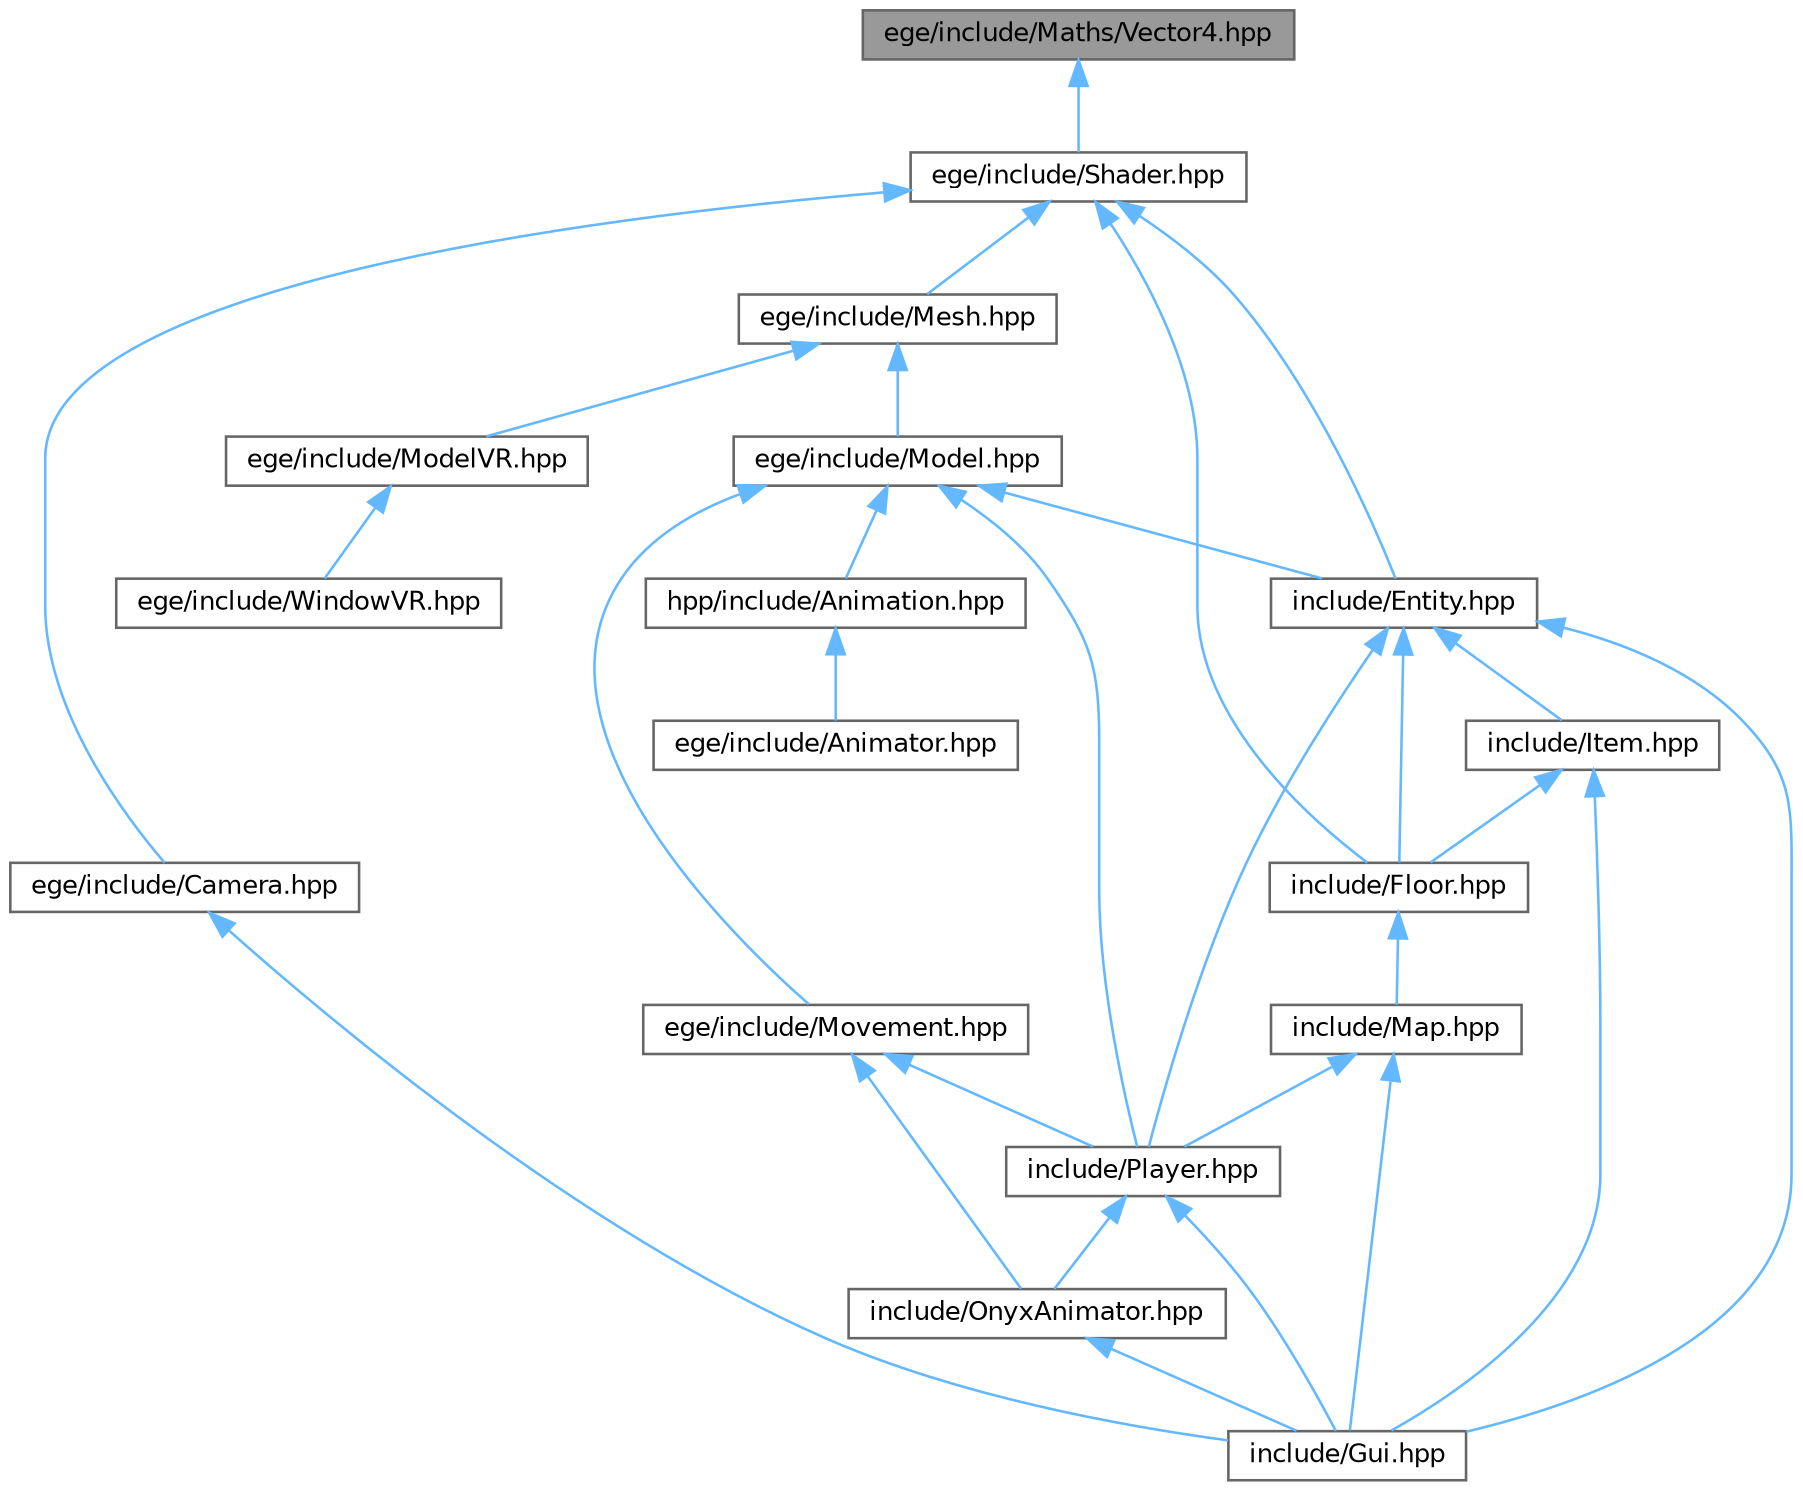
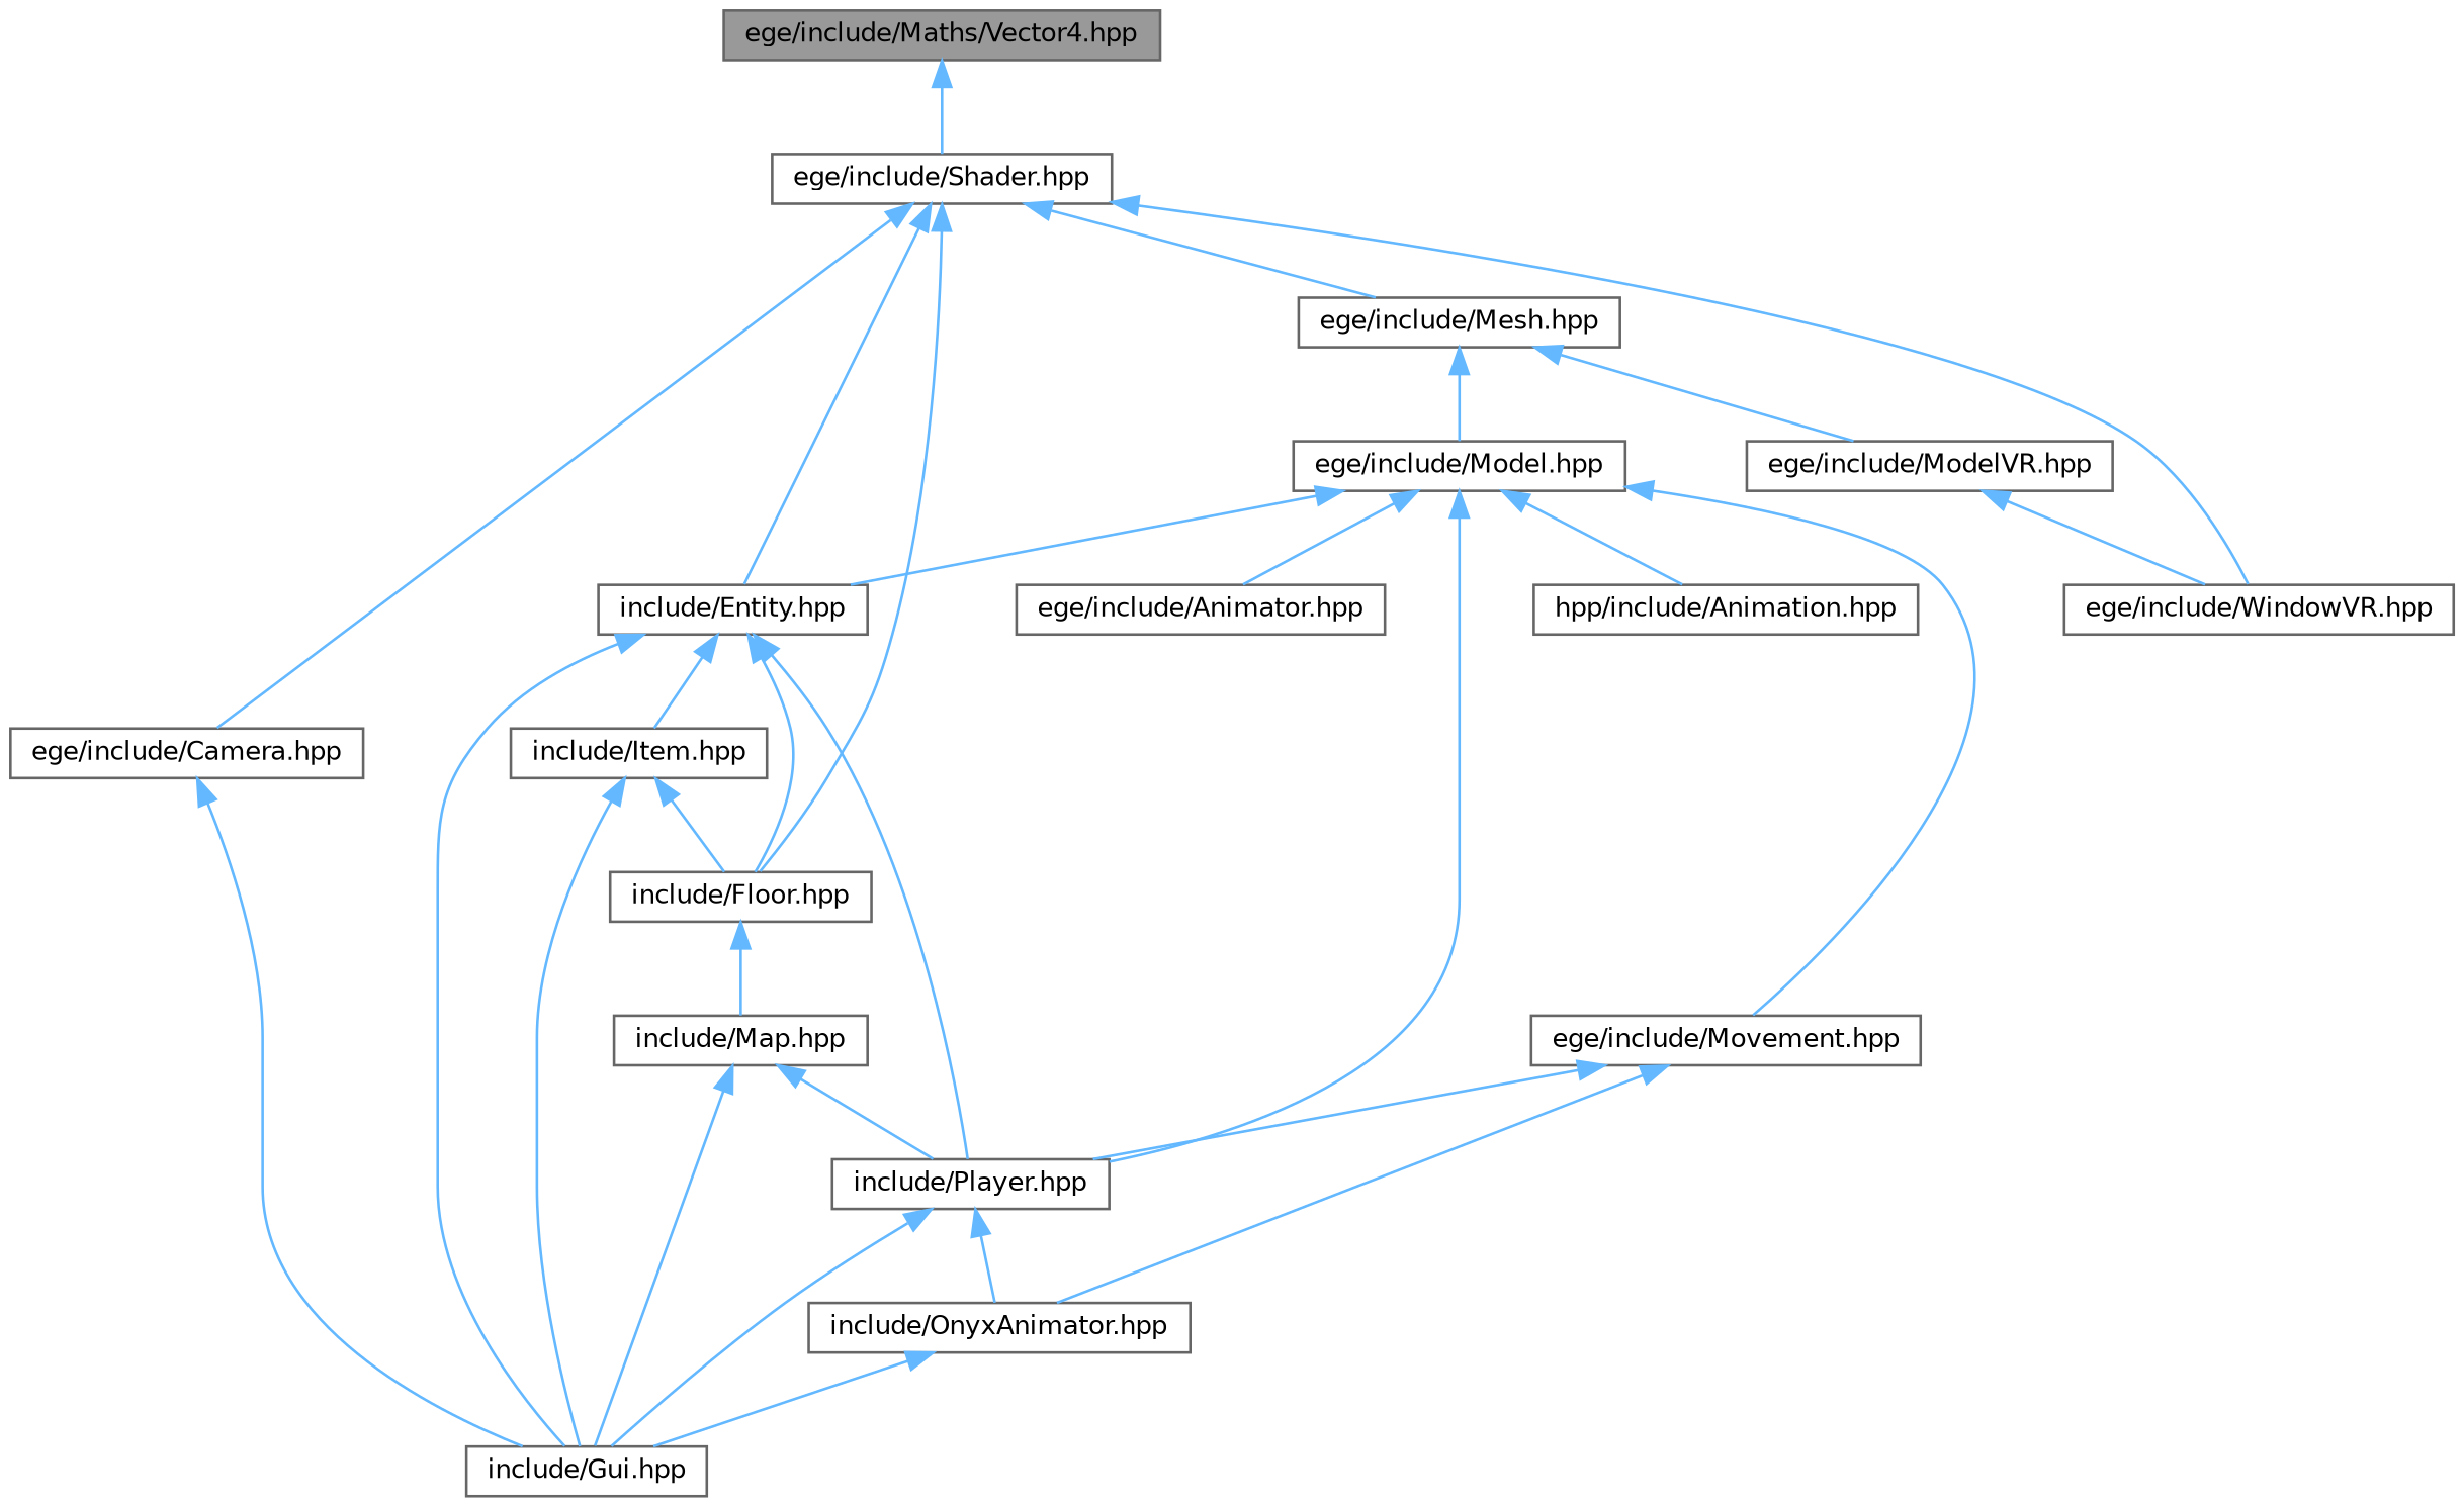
  digraph {
    node [color=grey40 fillcolor=white fontname=Helvetica fontsize=10 shape=box style=filled]
    edge [color=steelblue1 dir=back fontname=Helvetica fontsize=10 labelfontname=Helvetica labelfontsize=10 style=solid]
    n1 [color=gray40 fillcolor=grey60 fontcolor=black height=0.2 label="ege/include/Maths/Vector4.hpp" width=0.4]
    n2 [height=0.2 label="ege/include/Shader.hpp" width=0.4]
    n3 [height=0.2 label="ege/include/Camera.hpp" width=0.4]
    n4 [height=0.2 label="ege/include/Mesh.hpp" width=0.4]
    n5 [height=0.2 label="include/Entity.hpp" width=0.4]
    n6 [height=0.2 label="include/Floor.hpp" width=0.4]
    n7 [height=0.2 label="ege/include/WindowVR.hpp" width=0.4]
    n8 [height=0.2 label="include/Gui.hpp" width=0.4]
    n9 [height=0.2 label="ege/include/Model.hpp" width=0.4]
    n10 [height=0.2 label="ege/include/ModelVR.hpp" width=0.4]
    n11 [height=0.2 label="include/Player.hpp" width=0.4]
    n12 [height=0.2 label="include/Item.hpp" width=0.4]
    n13 [height=0.2 label="include/Map.hpp" width=0.4]
    n14 [height=0.2 label="hpp/include/Animation.hpp" width=0.4]
    n15 [height=0.2 label="ege/include/Movement.hpp" width=0.4]
    n16 [height=0.2 label="ege/include/Animator.hpp" width=0.4]
    n17 [height=0.2 label="include/OnyxAnimator.hpp" width=0.4]
    n1 -> n2
    n2 -> n3
    n2 -> n4
    n2 -> n5
    n2 -> n6
+   n2 -> n7
    n3 -> n8
    n4 -> n9
    n4 -> n10
    n5 -> n6
    n5 -> n8
    n5 -> n11
    n5 -> n12
    n6 -> n13
    n9 -> n5
    n9 -> n11
    n9 -> n14
    n9 -> n15
    n10 -> n7
    n11 -> n8
    n11 -> n17
    n12 -> n6
    n12 -> n8
    n13 -> n8
    n13 -> n11
-   n14 -> n16
+   n9 -> n16
    n15 -> n11
    n15 -> n17
    n17 -> n8
  }
